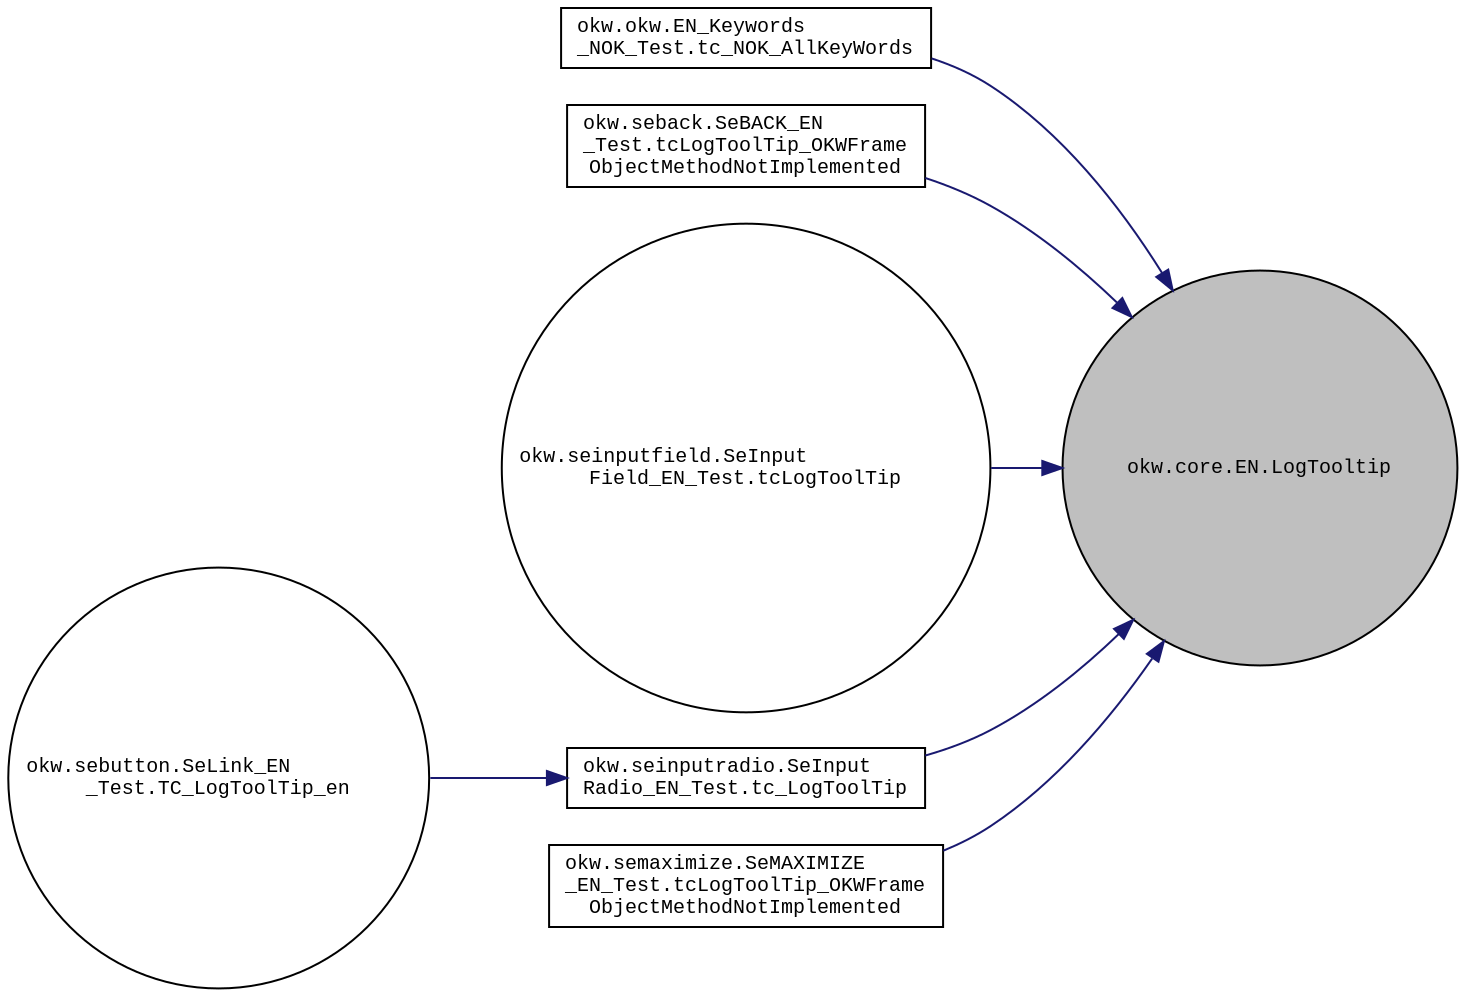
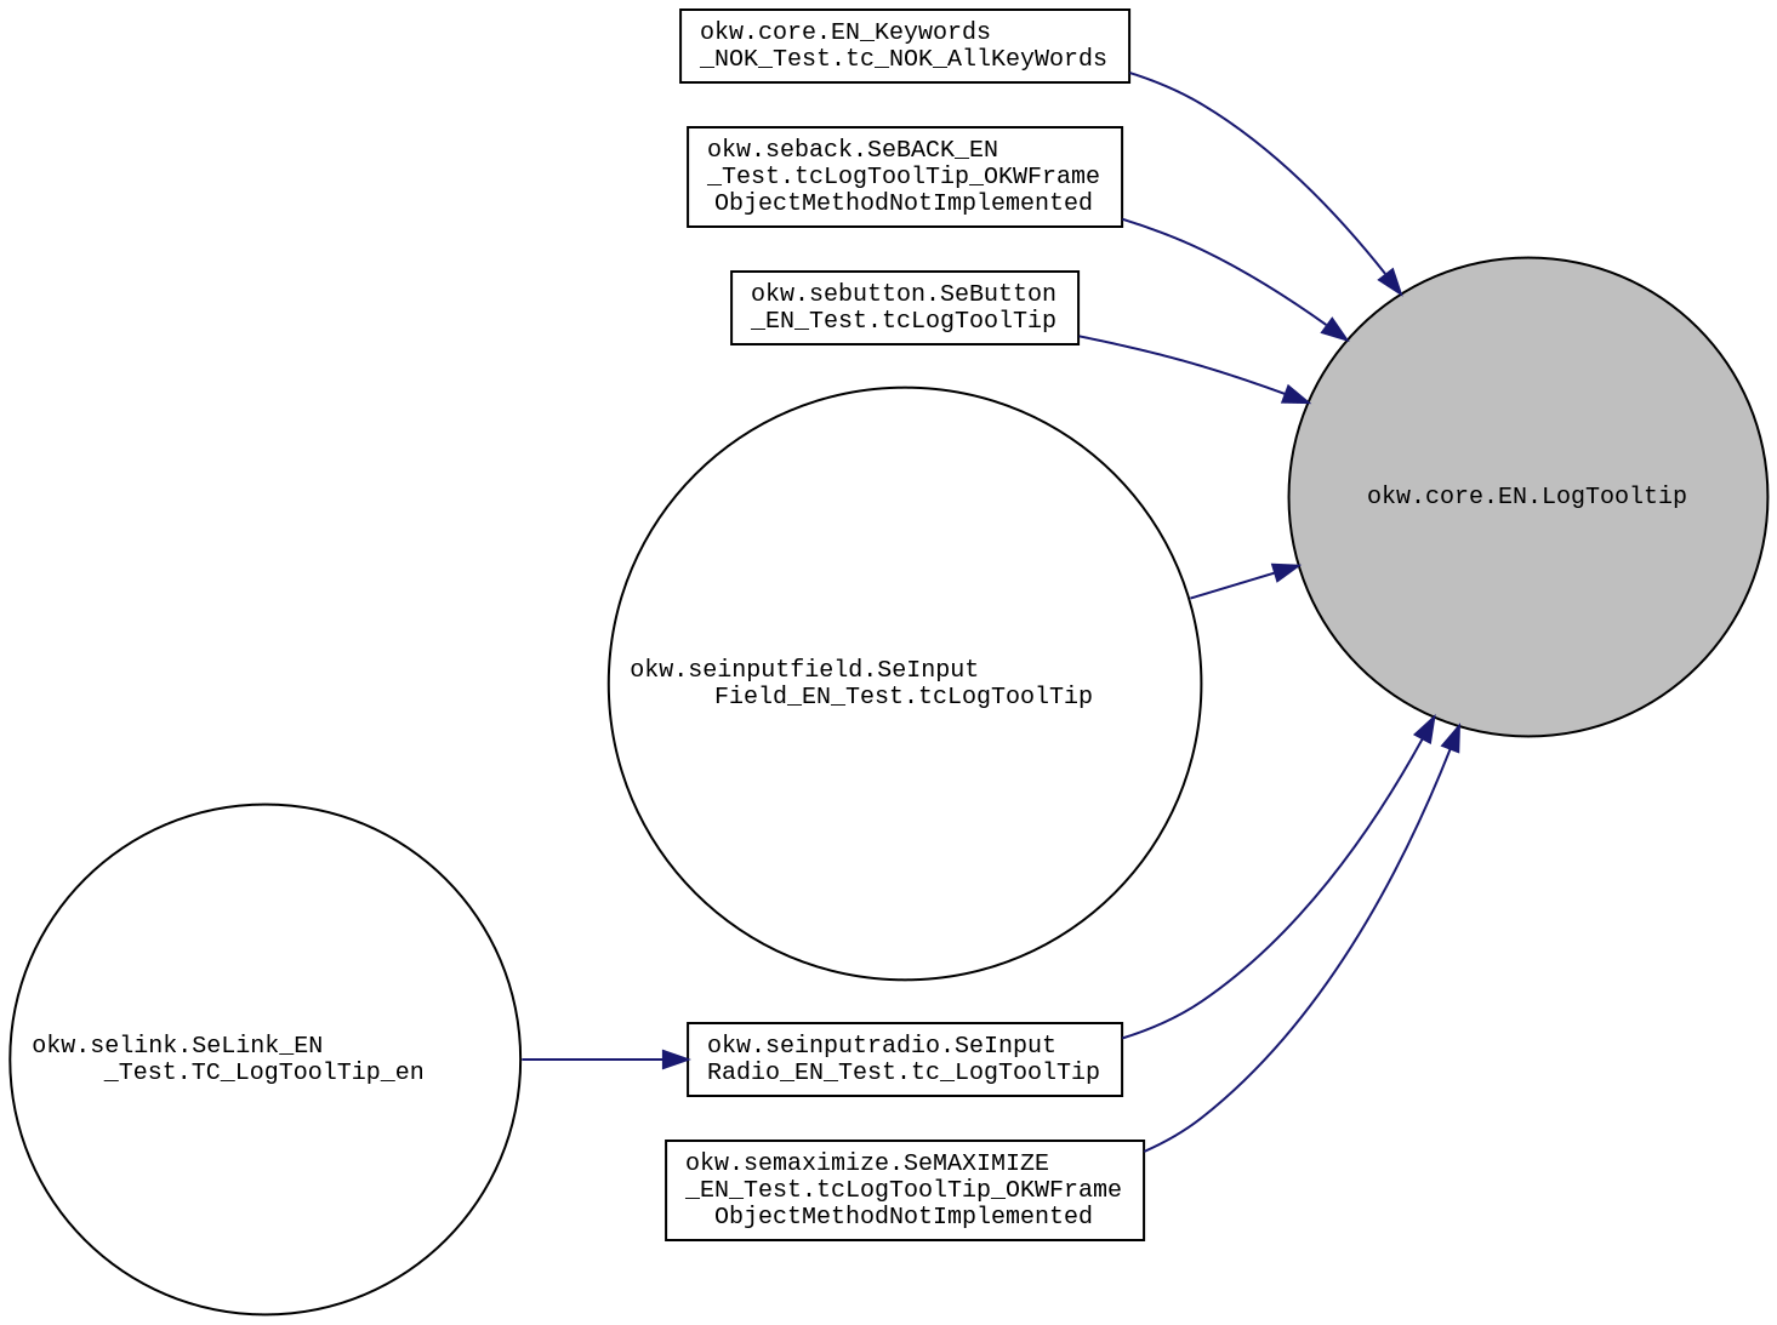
  digraph {
    fontname="Liberation Mono"
    rankdir=RL
    node [color=black fillcolor=white fontname="Liberation Mono" fontsize=10 shape=box style=filled]
    edge [color=midnightblue dir=back fontname="Liberation Mono" fontsize=10 labelfontname=Helvetica labelfontsize=10 style=solid]
    n1 [fillcolor=grey75 fontcolor=black height=0.2 label="okw.core.EN.LogTooltip" shape=circle width=0.4]
-   n2 [height=0.2 label="okw.okw.EN_Keywords\l_NOK_Test.tc_NOK_AllKeyWords" width=0.4]
+   n2 [height=0.2 label="okw.core.EN_Keywords\l_NOK_Test.tc_NOK_AllKeyWords" width=0.4]
    n3 [height=0.2 label="okw.seback.SeBACK_EN\l_Test.tcLogToolTip_OKWFrame\lObjectMethodNotImplemented" width=0.4]
+   n4 [height=0.2 label="okw.sebutton.SeButton\l_EN_Test.tcLogToolTip" width=0.4]
    n5 [height=0.2 label="okw.seinputfield.SeInput\lField_EN_Test.tcLogToolTip" shape=circle width=0.4]
    n6 [height=0.2 label="okw.seinputradio.SeInput\lRadio_EN_Test.tc_LogToolTip" width=0.4]
    n7 [height=0.2 label="okw.semaximize.SeMAXIMIZE\l_EN_Test.tcLogToolTip_OKWFrame\lObjectMethodNotImplemented" width=0.4]
-   n8 [height=0.2 label="okw.sebutton.SeLink_EN\l_Test.TC_LogToolTip_en" shape=circle width=0.4]
+   n8 [height=0.2 label="okw.selink.SeLink_EN\l_Test.TC_LogToolTip_en" shape=circle width=0.4]
    n1 -> n2
    n1 -> n3
+   n1 -> n4
    n1 -> n5
    n1 -> n6
    n1 -> n7
    n6 -> n8
  }
